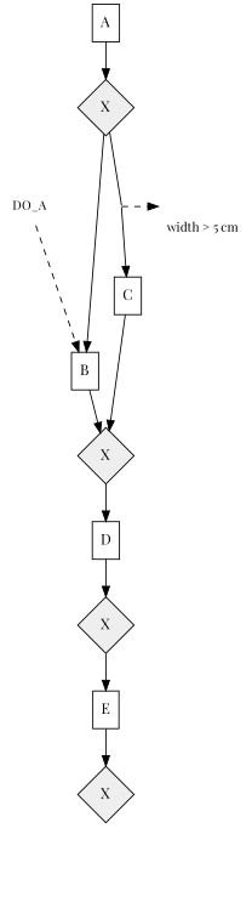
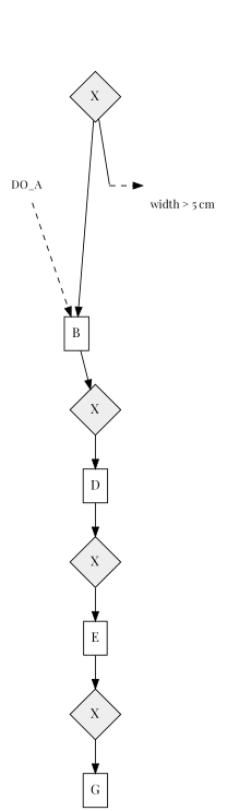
  digraph {
    fontname="Playfair Display"
    node [fontname="Playfair Display" shape=box fillcolor="#ffffff" style=filled]
    edge [fontname="Playfair Display"]
    n1 [fontsize=12 label="\n\n\nwidth > 5 cm" shape=none width=0.2 fillcolor="" style=""]
    n2 [fontsize=12 label=DO_A shape=none width=0.2 fillcolor="" style=""]
    _11 [shape=point width=0 fillcolor="" style=""]
    n4 [label=B width=0.2]
-   n5 [label=C width=0.2]
    n6 [fillcolor="#eeeeee" fixedsize=true height=0.75 label=X shape=diamond width=0.75]
-   n7 [label=A width=0.2]
    n8 [fillcolor="#eeeeee" fixedsize=true height=0.75 label=X shape=diamond width=0.75]
    n9 [label=D width=0.2]
    n10 [fillcolor="#eeeeee" fixedsize=true height=0.75 label=X shape=diamond width=0.75]
    n11 [label=E width=0.2]
    n12 [fillcolor="#eeeeee" fixedsize=true height=0.75 label=X shape=diamond width=0.75]
+   n13 [label=G width=0.2]
    subgraph sub_1 {
      rank=same
      n1
      n2
    }
    subgraph sub_2 {
      rank=same
      n1
      _11
    }
    n2 -> n4 [minlen=2 style=dashed]
    _11 -> n1 [minlen=2 style=dashed]
-   _11 -> n5
    n4 -> n6
-   n5 -> n6
    n6 -> n9
-   n7 -> n8
    n8 -> _11 [dir=none]
    n8 -> n4
    n9 -> n10
    n10 -> n11
    n11 -> n12
+   n12 -> n13
  }
